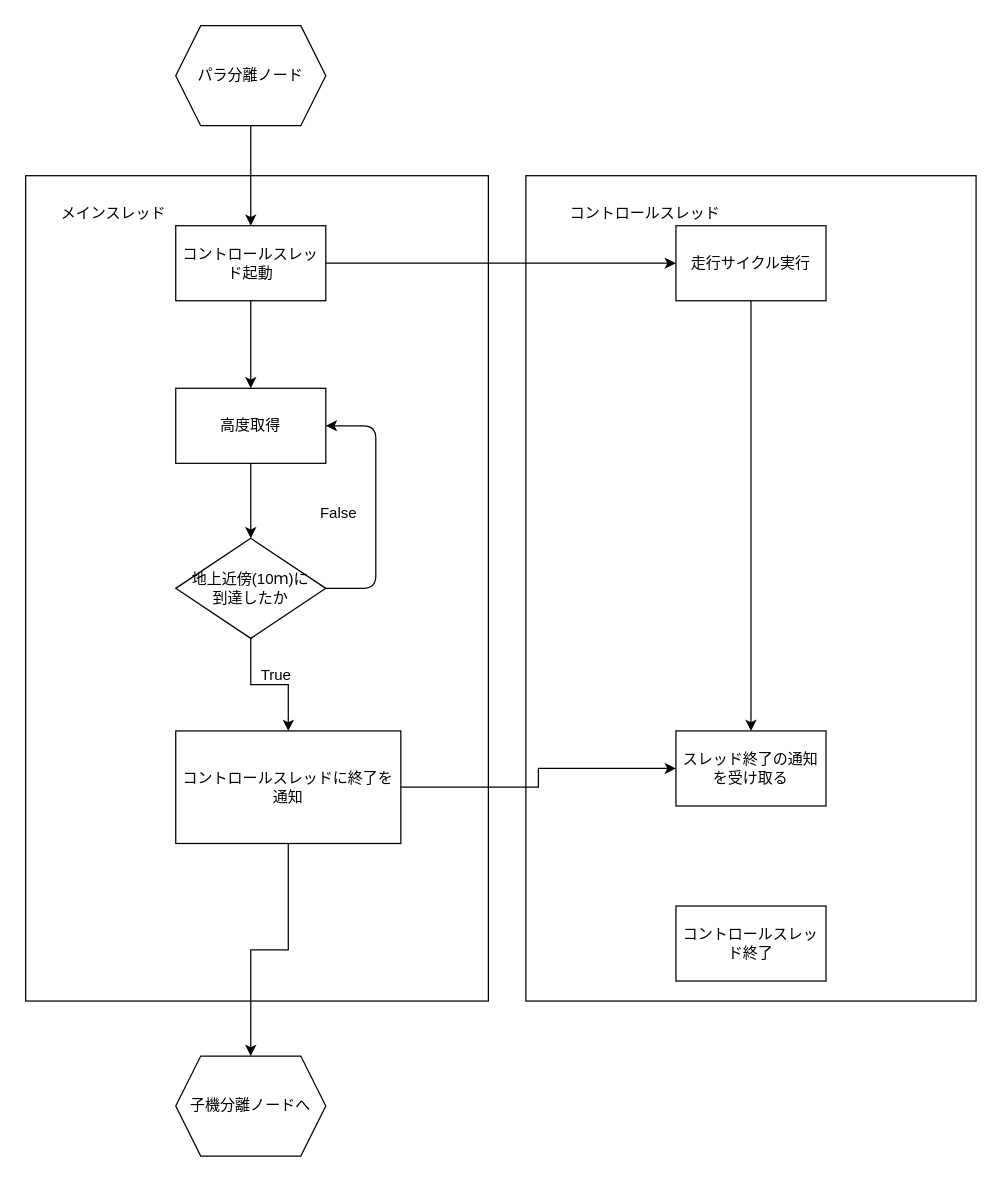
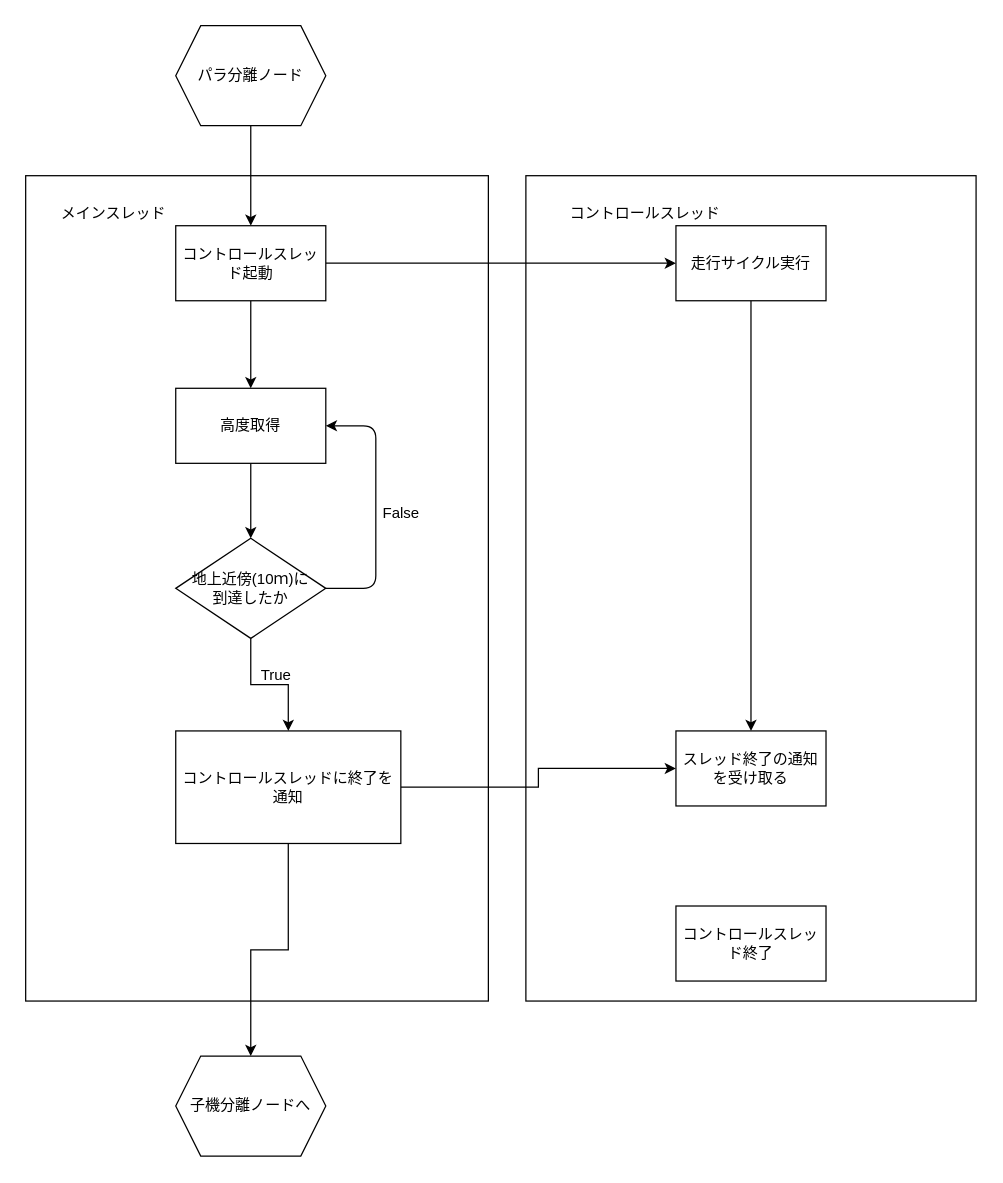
  <mxCell id="0" />
  <mxCell id="1" parent="0" />
  <mxCell id="2" value="" style="rounded=0;whiteSpace=wrap;html=1;fillColor=none;" parent="1" vertex="1"><mxGeometry x="420" y="140" width="360" height="660" as="geometry" /></mxCell>
  <mxCell id="3" value="" style="rounded=0;whiteSpace=wrap;html=1;fillColor=none;" parent="1" vertex="1"><mxGeometry x="20" y="140" width="370" height="660" as="geometry" /></mxCell>
  <mxCell id="4" value="" style="edgeStyle=orthogonalEdgeStyle;rounded=0;orthogonalLoop=1;jettySize=auto;html=1;" parent="1" source="5" target="8" edge="1"><mxGeometry relative="1" as="geometry" /></mxCell>
  <mxCell id="5" value="高度取得" style="whiteSpace=wrap;html=1;rounded=0;" parent="1" vertex="1"><mxGeometry x="140" y="310" width="120" height="60" as="geometry" /></mxCell>
  <mxCell id="6" style="edgeStyle=orthogonalEdgeStyle;rounded=1;orthogonalLoop=1;jettySize=auto;html=1;entryX=1;entryY=0.5;entryDx=0;entryDy=0;" parent="1" source="8" target="5" edge="1"><mxGeometry relative="1" as="geometry"><Array as="points"><mxPoint x="300" y="470" /><mxPoint x="300" y="340" /></Array></mxGeometry></mxCell>
  <mxCell id="7" value="" style="edgeStyle=orthogonalEdgeStyle;rounded=0;orthogonalLoop=1;jettySize=auto;html=1;" parent="1" source="8" target="24" edge="1"><mxGeometry relative="1" as="geometry" /></mxCell>
  <mxCell id="8" value="地上近傍(10ｍ)に&lt;br&gt;到達したか" style="rhombus;whiteSpace=wrap;html=1;rounded=0;" parent="1" vertex="1"><mxGeometry x="140" y="430" width="120" height="80" as="geometry" /></mxCell>
- <mxCell id="9" value="False" style="text;html=1;align=center;verticalAlign=middle;resizable=0;points=[];autosize=1;" parent="1" vertex="1"><mxGeometry x="250" y="400" width="40" height="20" as="geometry" /></mxCell>
+ <mxCell id="9" value="False" style="text;html=1;align=center;verticalAlign=middle;resizable=0;points=[];autosize=1;" parent="1" vertex="1"><mxGeometry x="300" y="400" width="40" height="20" as="geometry" /></mxCell>
  <mxCell id="10" value="子機分離ノードへ" style="shape=hexagon;perimeter=hexagonPerimeter2;whiteSpace=wrap;html=1;fixedSize=1;" parent="1" vertex="1"><mxGeometry x="140" y="844" width="120" height="80" as="geometry" /></mxCell>
  <mxCell id="11" value="True" style="text;html=1;align=center;verticalAlign=middle;resizable=0;points=[];autosize=1;" parent="1" vertex="1"><mxGeometry x="200" y="530" width="40" height="20" as="geometry" /></mxCell>
  <mxCell id="12" value="" style="edgeStyle=orthogonalEdgeStyle;rounded=0;orthogonalLoop=1;jettySize=auto;html=1;" parent="1" source="13" edge="1"><mxGeometry relative="1" as="geometry"><mxPoint x="200" y="180" as="targetPoint" /></mxGeometry></mxCell>
  <mxCell id="13" value="パラ分離ノード" style="shape=hexagon;perimeter=hexagonPerimeter2;whiteSpace=wrap;html=1;fixedSize=1;" parent="1" vertex="1"><mxGeometry x="140" y="20" width="120" height="80" as="geometry" /></mxCell>
  <mxCell id="14" value="メインスレッド" style="text;html=1;align=center;verticalAlign=middle;resizable=0;points=[];autosize=1;" parent="1" vertex="1"><mxGeometry x="40" y="160" width="100" height="20" as="geometry" /></mxCell>
  <mxCell id="15" value="" style="edgeStyle=orthogonalEdgeStyle;rounded=0;orthogonalLoop=1;jettySize=auto;html=1;" parent="1" source="16" target="21" edge="1"><mxGeometry relative="1" as="geometry" /></mxCell>
  <mxCell id="16" value="走行サイクル実行" style="whiteSpace=wrap;html=1;" parent="1" vertex="1"><mxGeometry x="540" y="180" width="120" height="60" as="geometry" /></mxCell>
  <mxCell id="17" value="" style="edgeStyle=orthogonalEdgeStyle;rounded=0;orthogonalLoop=1;jettySize=auto;html=1;" parent="1" source="19" target="5" edge="1"><mxGeometry relative="1" as="geometry" /></mxCell>
  <mxCell id="18" value="" style="edgeStyle=orthogonalEdgeStyle;rounded=0;orthogonalLoop=1;jettySize=auto;html=1;entryX=0;entryY=0.5;entryDx=0;entryDy=0;" parent="1" source="19" target="16" edge="1"><mxGeometry relative="1" as="geometry"><mxPoint x="340" y="210" as="targetPoint" /></mxGeometry></mxCell>
  <mxCell id="19" value="コントロールスレッド起動" style="whiteSpace=wrap;html=1;" parent="1" vertex="1"><mxGeometry x="140" y="180" width="120" height="60" as="geometry" /></mxCell>
  <mxCell id="20" value="コントロールスレッド" style="text;html=1;align=center;verticalAlign=middle;resizable=0;points=[];autosize=1;" parent="1" vertex="1"><mxGeometry x="450" y="160" width="130" height="20" as="geometry" /></mxCell>
  <mxCell id="21" value="スレッド終了の通知を受け取る" style="whiteSpace=wrap;html=1;" parent="1" vertex="1"><mxGeometry x="540" y="584" width="120" height="60" as="geometry" /></mxCell>
  <mxCell id="22" value="" style="edgeStyle=orthogonalEdgeStyle;rounded=0;orthogonalLoop=1;jettySize=auto;html=1;" parent="1" source="24" target="10" edge="1"><mxGeometry relative="1" as="geometry" /></mxCell>
  <mxCell id="23" style="edgeStyle=orthogonalEdgeStyle;rounded=0;orthogonalLoop=1;jettySize=auto;html=1;entryX=0;entryY=0.5;entryDx=0;entryDy=0;" parent="1" source="24" target="21" edge="1"><mxGeometry relative="1" as="geometry" /></mxCell>
  <mxCell id="24" value="コントロールスレッドに終了を通知" style="whiteSpace=wrap;html=1;rounded=0;" parent="1" vertex="1"><mxGeometry x="140" y="584" width="180" height="90" as="geometry" /></mxCell>
  <mxCell id="25" value="コントロールスレッド終了" style="whiteSpace=wrap;html=1;" parent="1" vertex="1"><mxGeometry x="540" y="724" width="120" height="60" as="geometry" /></mxCell>
